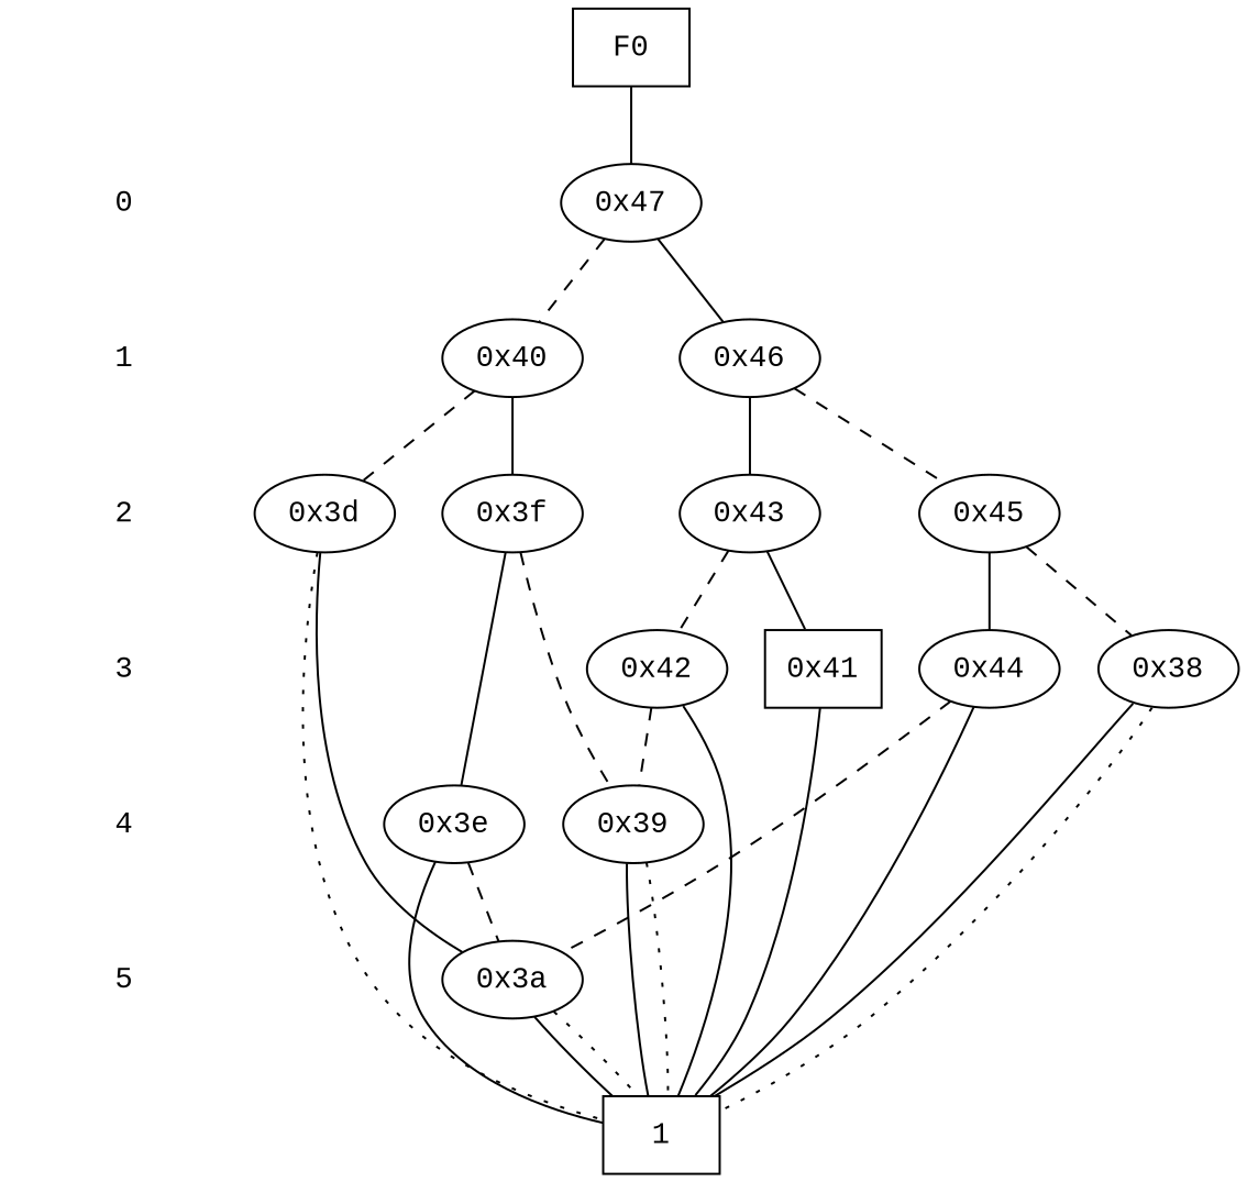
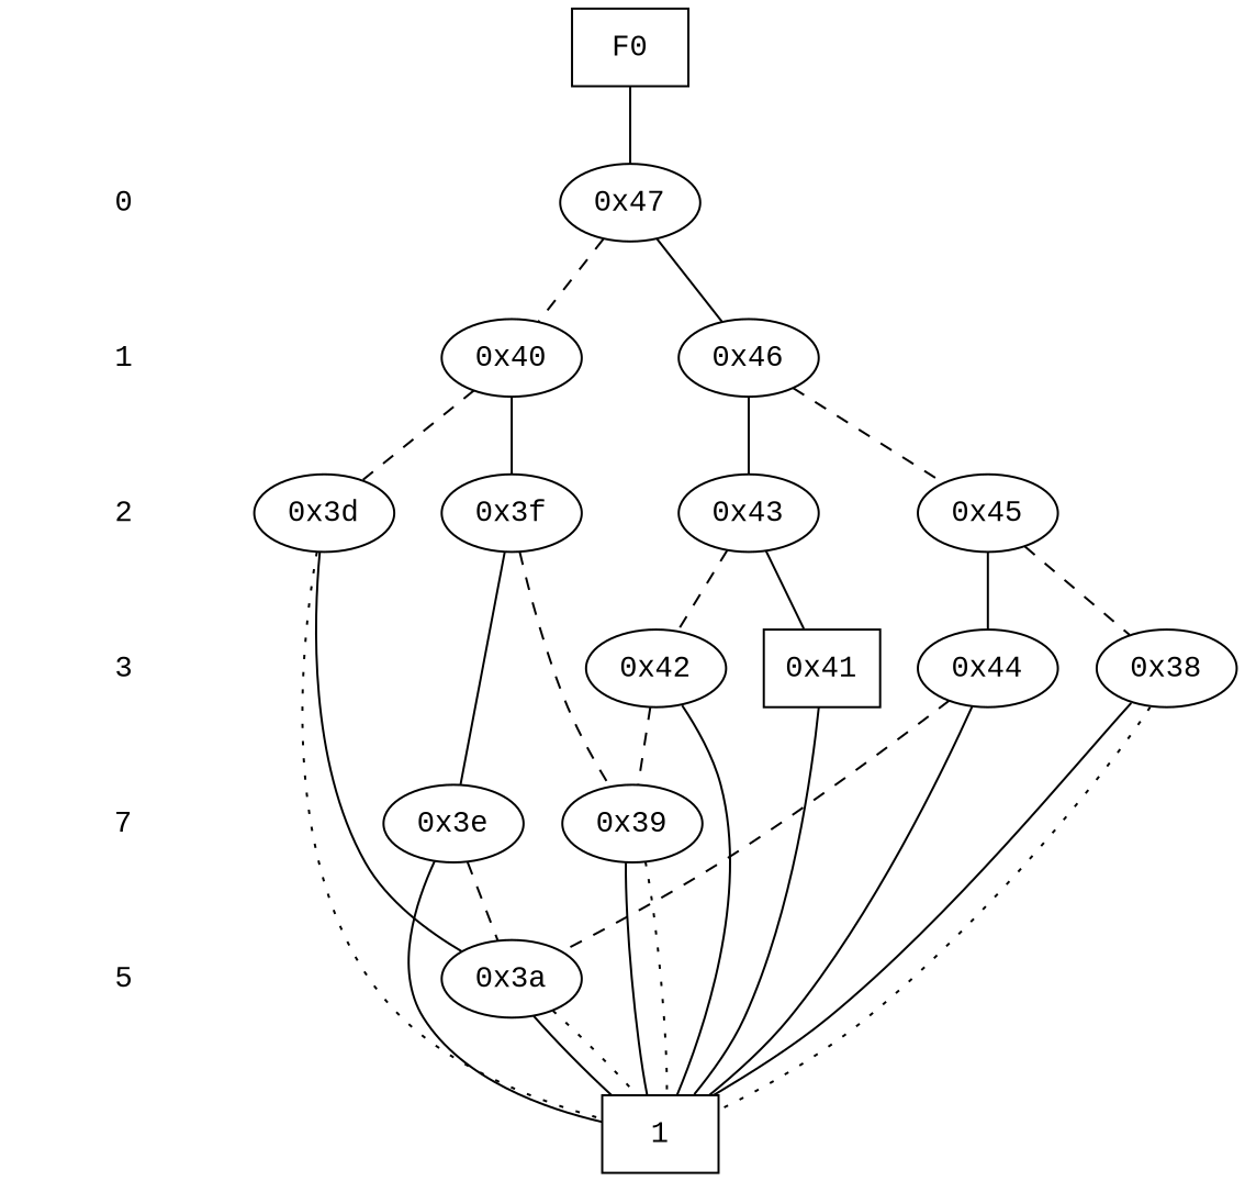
  digraph {
    fontname="Liberation Mono"
    node [fontname="Liberation Mono"]
    edge [dir=none fontname="Liberation Mono"]
    "CONST NODES" [shape=plaintext style=invis]
    " 0 " [shape=plaintext]
    " 1 " [shape=plaintext]
    " 2 " [shape=plaintext]
    " 3 " [shape=plaintext]
-   " 4 " [shape=plaintext]
+   " 4 " [shape=plaintext label=7]
    " 5 " [shape=plaintext]
    F0 [shape=box]
    "0x47"
    "0x40"
    "0x46"
    "0x3d"
    "0x43"
    "0x45"
    "0x3f"
    "0x41" [shape=box]
    "0x38"
    "0x42"
    "0x44"
    "0x39"
    "0x3e"
    "0x3a"
    n23 [label=1 shape=box]
    subgraph sub_1 {
      "CONST NODES"
      " 0 "
      " 1 "
      " 2 "
      " 3 "
      " 4 "
      " 5 "
    }
    subgraph sub_2 {
      rank=same
      F0
    }
    subgraph sub_3 {
      rank=same
      " 0 "
      "0x47"
    }
    subgraph sub_4 {
      rank=same
      " 1 "
      "0x40"
      "0x46"
    }
    subgraph sub_5 {
      rank=same
      " 2 "
      "0x3d"
      "0x43"
      "0x45"
      "0x3f"
    }
    subgraph sub_6 {
      rank=same
      " 3 "
      "0x41"
      "0x38"
      "0x42"
      "0x44"
    }
    subgraph sub_7 {
      rank=same
      " 4 "
      "0x39"
      "0x3e"
    }
    subgraph sub_8 {
      rank=same
      " 5 "
      "0x3a"
    }
    subgraph sub_9 {
      rank=same
      "CONST NODES"
      subgraph sub_10 {
        rank=same
        n23
      }
    }
    " 0 " -> " 1 " [style=invis]
    " 1 " -> " 2 " [style=invis]
    " 2 " -> " 3 " [style=invis]
    " 3 " -> " 4 " [style=invis]
    " 4 " -> " 5 " [style=invis]
    " 5 " -> "CONST NODES" [style=invis]
    F0 -> "0x47" [style=solid]
    "0x47" -> "0x40" [style=dashed]
    "0x47" -> "0x46"
    "0x40" -> "0x3d" [style=dashed]
    "0x40" -> "0x3f"
    "0x46" -> "0x43"
    "0x46" -> "0x45" [style=dashed]
    "0x3d" -> "0x3a"
    "0x3d" -> n23 [style=dotted]
    "0x43" -> "0x41"
    "0x43" -> "0x42" [style=dashed]
    "0x45" -> "0x38" [style=dashed]
    "0x45" -> "0x44"
    "0x3f" -> "0x39" [style=dashed]
    "0x3f" -> "0x3e"
    "0x41" -> n23
    "0x38" -> n23
    "0x38" -> n23 [style=dotted]
    "0x42" -> "0x39" [style=dashed]
    "0x42" -> n23
    "0x44" -> "0x3a" [style=dashed]
    "0x44" -> n23
    "0x39" -> n23
    "0x39" -> n23 [style=dotted]
    "0x3e" -> "0x3a" [style=dashed]
    "0x3e" -> n23
    "0x3a" -> n23
    "0x3a" -> n23 [style=dotted]
  }
